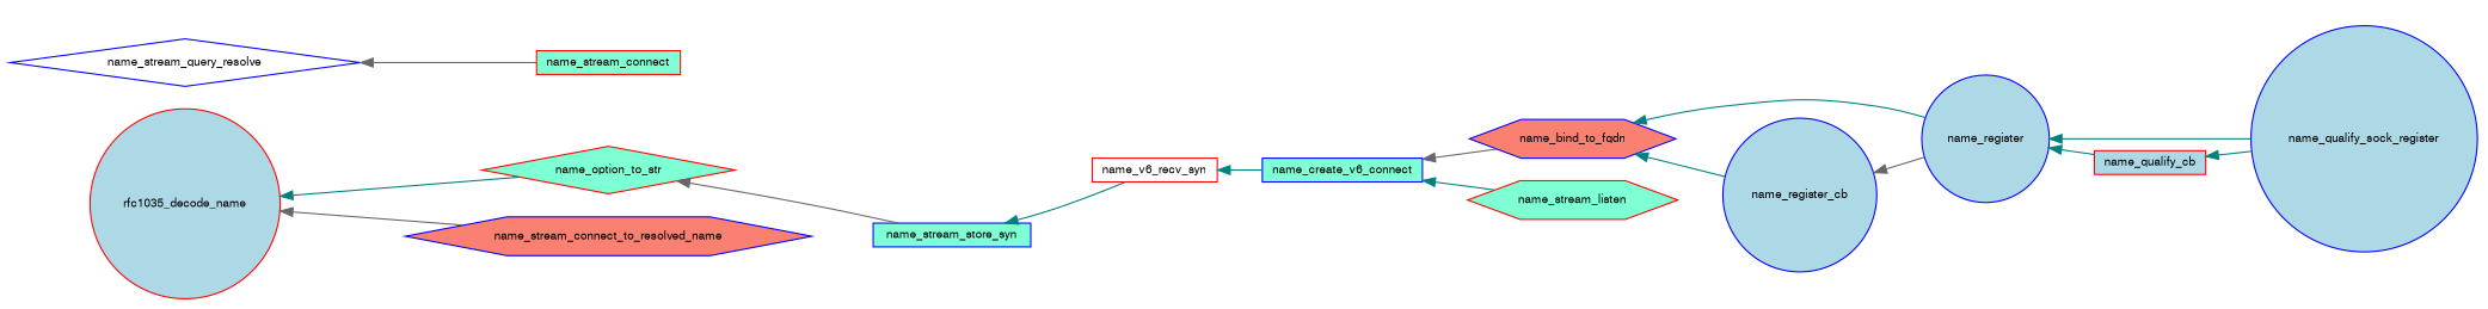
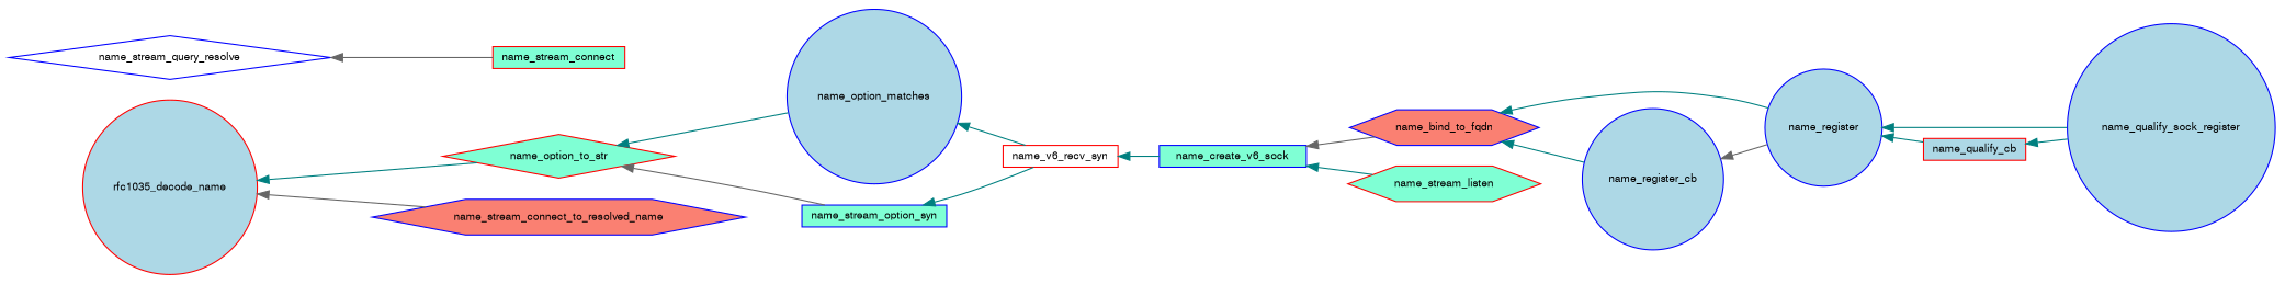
  digraph {
    rankdir=LR
    node [color=blue fillcolor=lightblue fontname=FreeSans fontsize=10 shape=circle style=filled]
    edge [color=teal dir=back fontname=FreeSans fontsize=10 labelfontname=FreeSans labelfontsize=10 style=solid]
    n1 [color=red fontcolor=black height=0.2 label=rfc1035_decode_name width=0.4]
    n2 [color=red fillcolor=aquamarine height=0.2 label=name_option_to_str shape=diamond width=0.4]
    n3 [fillcolor=salmon height=0.2 label=name_stream_connect_to_resolved_name shape=hexagon width=0.4]
-   n5 [fillcolor=aquamarine height=0.2 label=name_stream_store_syn shape=box width=0.4]
+   n4 [height=0.2 label=name_option_matches width=0.4]
+   n5 [fillcolor=aquamarine height=0.2 label=name_stream_option_syn shape=box width=0.4]
    n6 [color=red fillcolor=white height=0.2 label=name_v6_recv_syn shape=box width=0.4]
-   n7 [fillcolor=aquamarine height=0.2 label=name_create_v6_connect shape=box width=0.4]
+   n7 [fillcolor=aquamarine height=0.2 label=name_create_v6_sock shape=box width=0.4]
    n8 [fillcolor=salmon height=0.2 label=name_bind_to_fqdn shape=hexagon width=0.4]
    n9 [color=red fillcolor=aquamarine height=0.2 label=name_stream_listen shape=hexagon width=0.4]
    n10 [height=0.2 label=name_register width=0.4]
    n11 [height=0.2 label=name_register_cb width=0.4]
    n12 [height=0.2 label=name_qualify_sock_register width=0.4]
    n13 [color=red height=0.2 label=name_qualify_cb shape=box width=0.4]
    n14 [fillcolor=white height=0.2 label=name_stream_query_resolve shape=diamond width=0.4]
    n15 [color=red fillcolor=aquamarine height=0.2 label=name_stream_connect shape=box width=0.4]
    n1 -> n2
    n1 -> n3 [color=gray40]
+   n2 -> n4
    n2 -> n5 [color=gray40]
+   n4 -> n6
    n5 -> n6
    n6 -> n7
    n7 -> n8 [color=gray40]
    n7 -> n9
    n8 -> n10
    n8 -> n11
    n10 -> n12
    n10 -> n13
    n11 -> n10 [color=gray40]
    n13 -> n12
    n14 -> n15 [color=gray40]
  }
